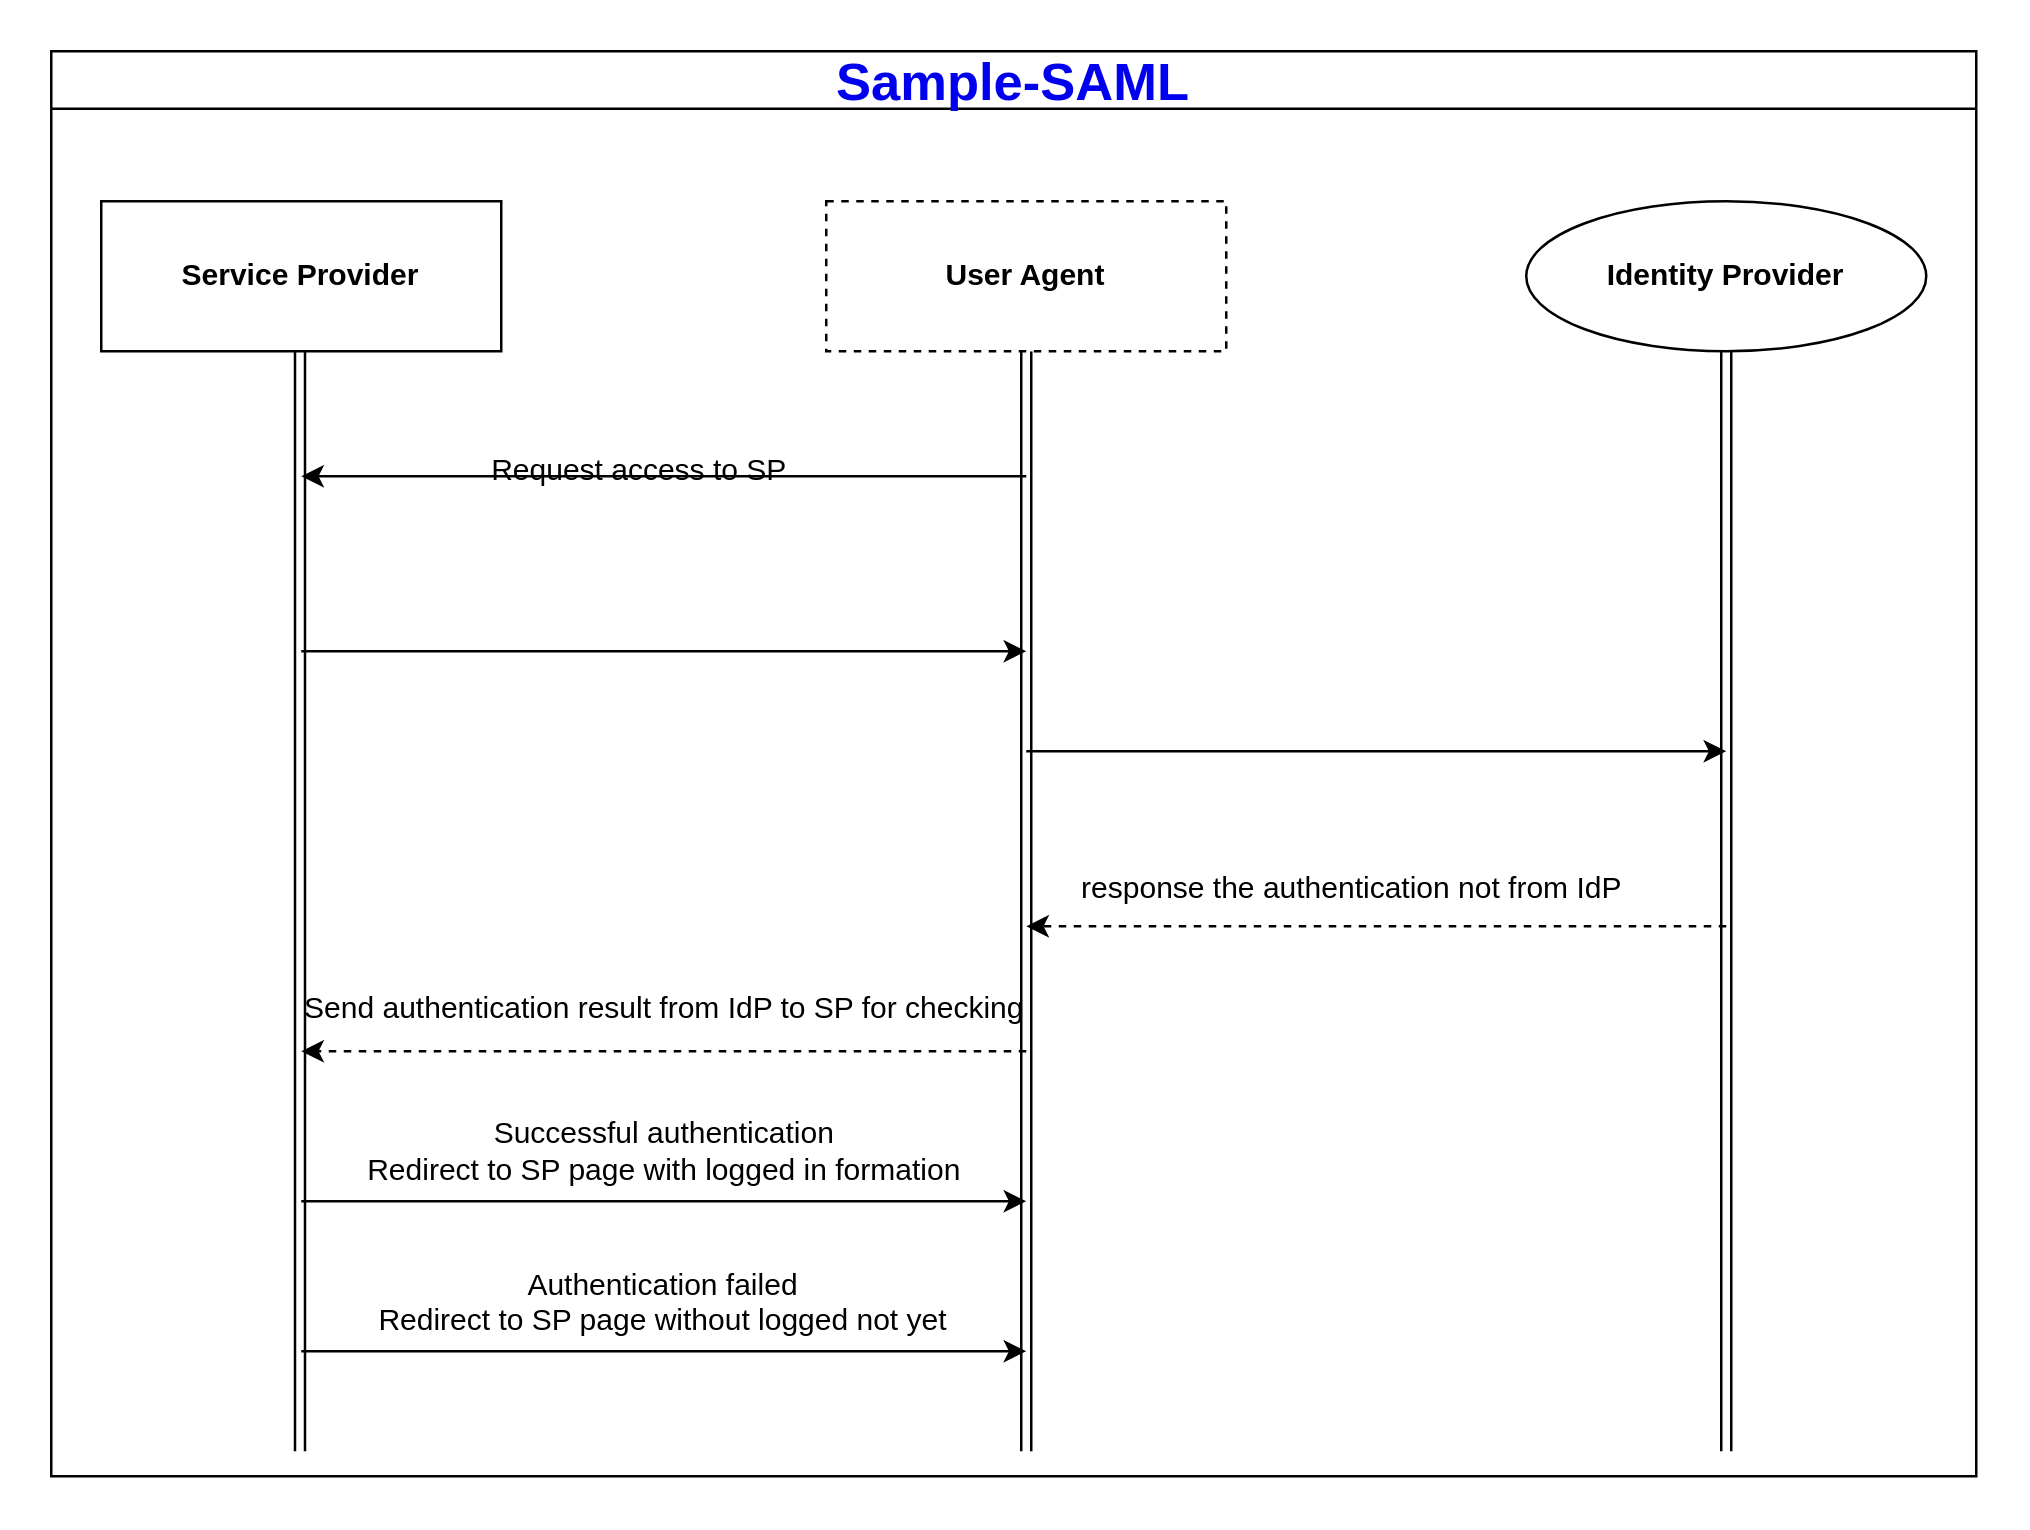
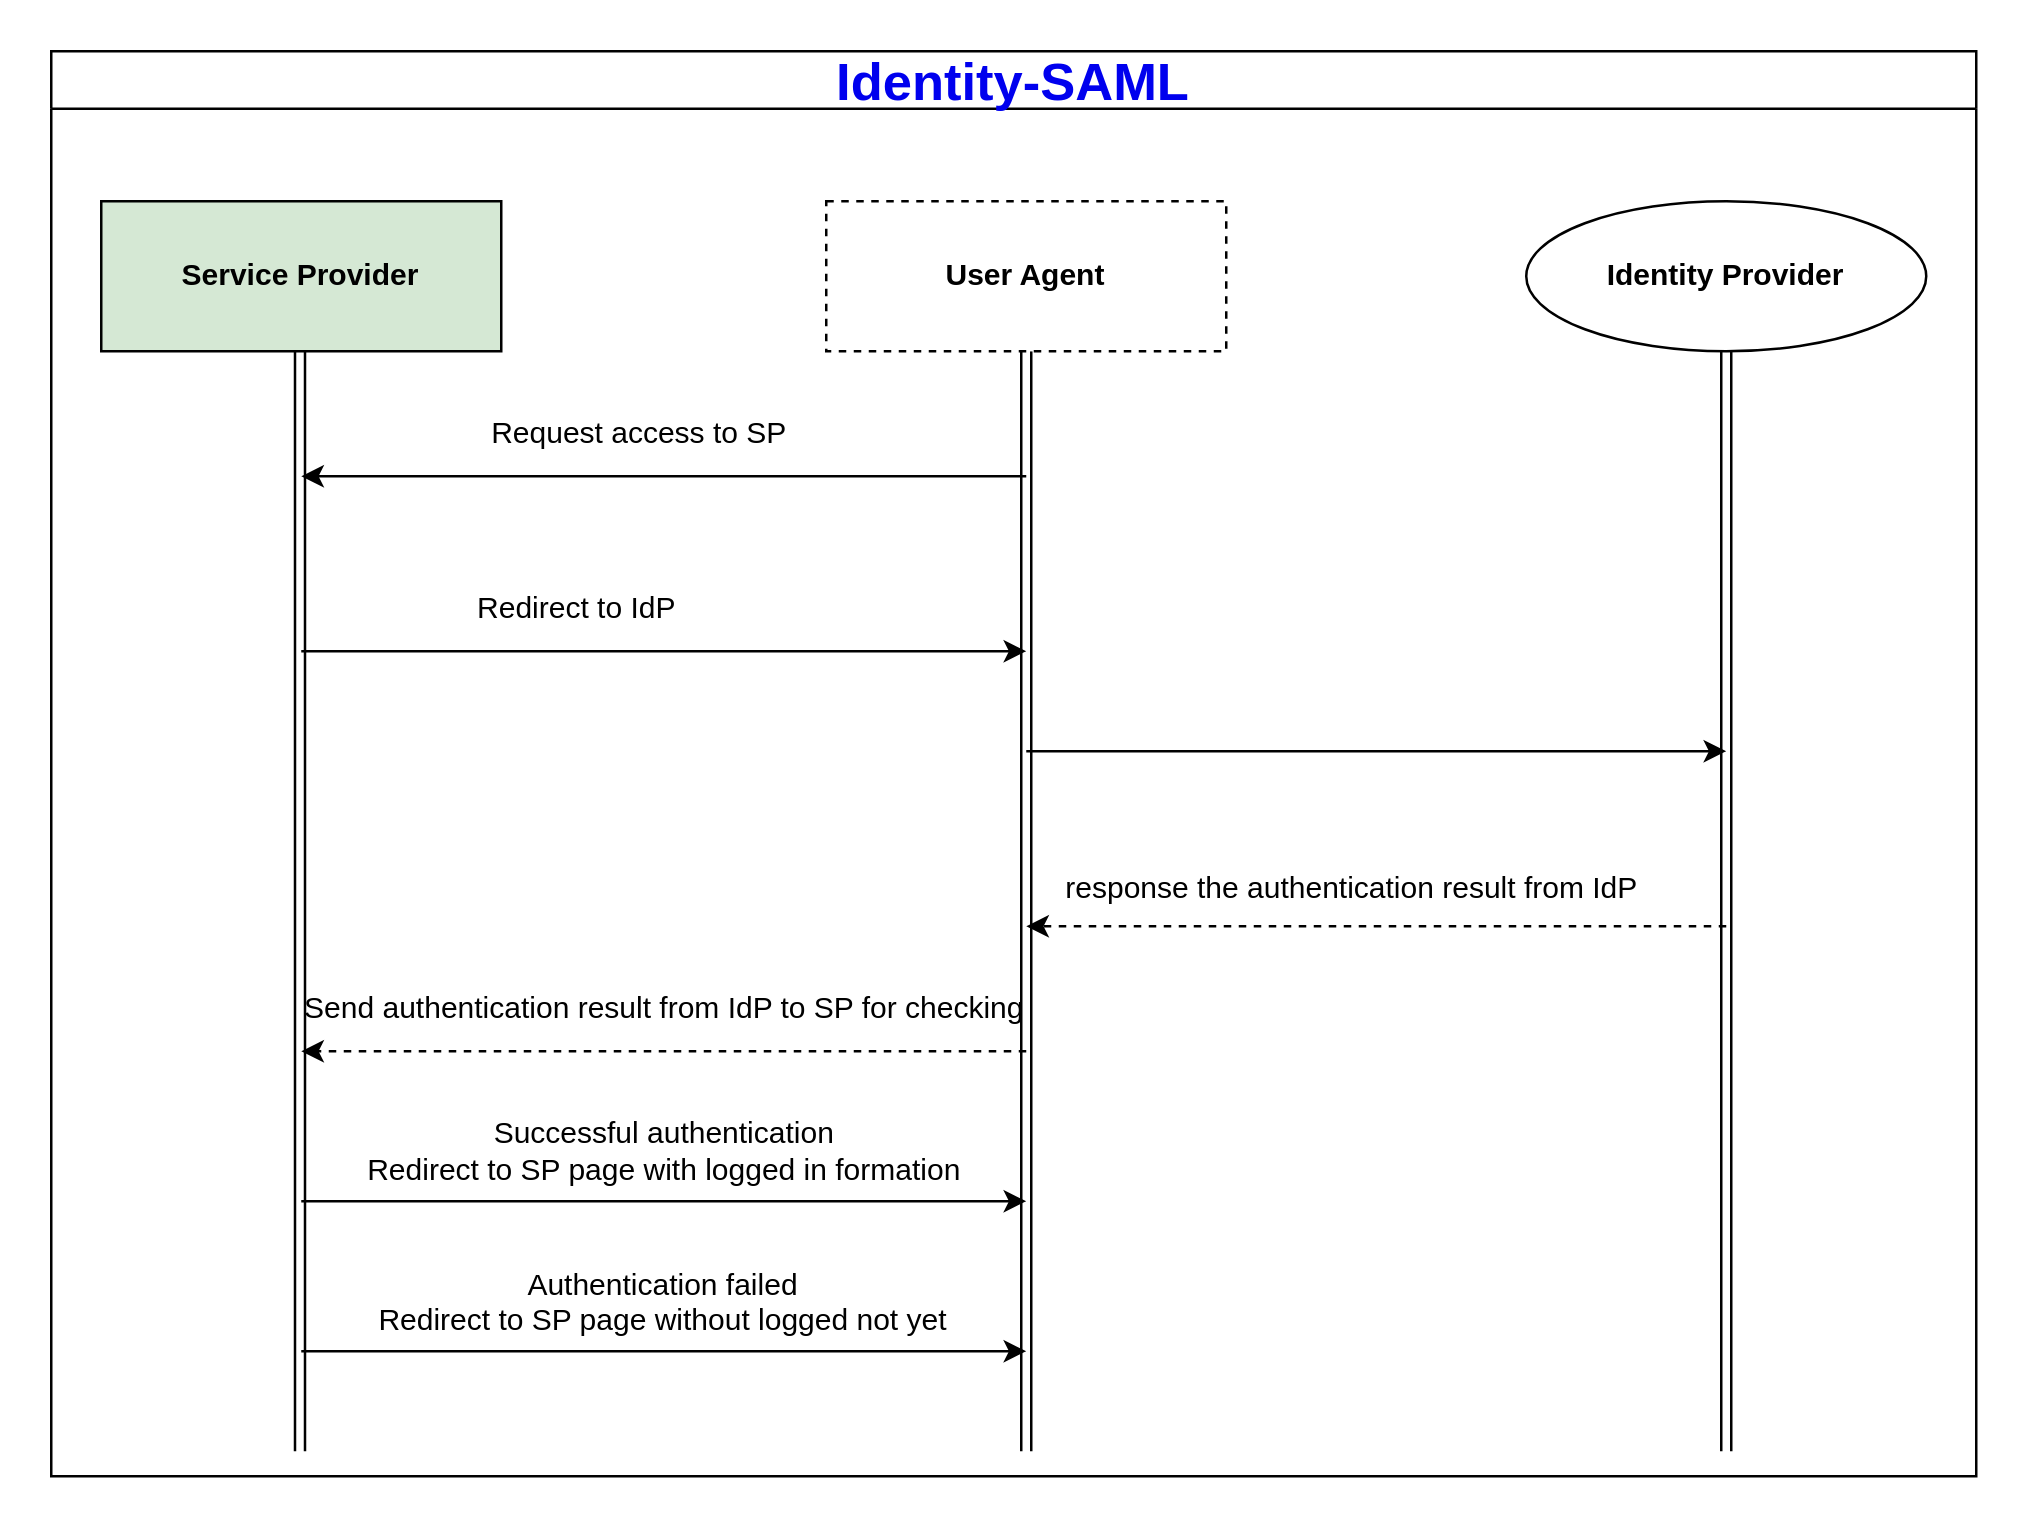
  <mxCell id="0" />
  <mxCell id="1" parent="0" />
- <mxCell id="2" value="&lt;b&gt;Service Provider&lt;/b&gt;" style="rounded=0;whiteSpace=wrap;html=1;" vertex="1" parent="1"><mxGeometry x="40" y="80" width="160" height="60" as="geometry" /></mxCell>
+ <mxCell id="2" value="&lt;b&gt;Service Provider&lt;/b&gt;" style="rounded=0;whiteSpace=wrap;html=1;fillColor=#d5e8d4;" vertex="1" parent="1"><mxGeometry x="40" y="80" width="160" height="60" as="geometry" /></mxCell>
  <mxCell id="3" style="edgeStyle=orthogonalEdgeStyle;rounded=0;orthogonalLoop=1;jettySize=auto;html=1;shape=link;" edge="1" parent="1" source="4"><mxGeometry relative="1" as="geometry"><mxPoint x="410" y="580" as="targetPoint" /></mxGeometry></mxCell>
  <mxCell id="4" value="&lt;b&gt;User Agent&lt;/b&gt;" style="rounded=0;whiteSpace=wrap;html=1;dashed=1;" vertex="1" parent="1"><mxGeometry x="330" y="80" width="160" height="60" as="geometry" /></mxCell>
  <mxCell id="5" style="edgeStyle=orthogonalEdgeStyle;rounded=0;orthogonalLoop=1;jettySize=auto;html=1;shape=link;" edge="1" parent="1" source="6"><mxGeometry relative="1" as="geometry"><mxPoint x="690" y="580" as="targetPoint" /></mxGeometry></mxCell>
  <mxCell id="6" value="&lt;b&gt;Identity Provider&lt;/b&gt;" style="ellipse;whiteSpace=wrap;html=1;" vertex="1" parent="1"><mxGeometry x="610" y="80" width="160" height="60" as="geometry" /></mxCell>
  <mxCell id="7" value="" style="endArrow=classic;html=1;rounded=0;" edge="1" parent="1"><mxGeometry width="50" height="50" relative="1" as="geometry"><mxPoint x="410" y="190" as="sourcePoint" /><mxPoint x="120" y="190" as="targetPoint" /></mxGeometry></mxCell>
- <mxCell id="8" value="Request access to SP" style="text;html=1;align=center;verticalAlign=middle;resizable=0;points=[];autosize=1;strokeColor=none;fillColor=none;" vertex="1" parent="1"><mxGeometry x="185" y="173" width="140" height="30" as="geometry" /></mxCell>
+ <mxCell id="8" value="Request access to SP" style="text;html=1;align=center;verticalAlign=middle;resizable=0;points=[];autosize=1;strokeColor=none;fillColor=none;" vertex="1" parent="1"><mxGeometry x="185" y="158" width="140" height="30" as="geometry" /></mxCell>
  <mxCell id="9" value="" style="endArrow=classic;html=1;rounded=0;" edge="1" parent="1"><mxGeometry width="50" height="50" relative="1" as="geometry"><mxPoint x="120" y="260" as="sourcePoint" /><mxPoint x="410" y="260" as="targetPoint" /></mxGeometry></mxCell>
+ <mxCell id="10" value="Redirect to IdP" style="text;html=1;align=center;verticalAlign=middle;resizable=0;points=[];autosize=1;strokeColor=none;fillColor=none;" vertex="1" parent="1"><mxGeometry x="180" y="228" width="100" height="30" as="geometry" /></mxCell>
  <mxCell id="11" value="" style="endArrow=classic;html=1;rounded=0;" edge="1" parent="1"><mxGeometry width="50" height="50" relative="1" as="geometry"><mxPoint x="410" y="300" as="sourcePoint" /><mxPoint x="690" y="300" as="targetPoint" /></mxGeometry></mxCell>
  <mxCell id="12" value="" style="endArrow=classic;html=1;rounded=0;dashed=1;" edge="1" parent="1"><mxGeometry width="50" height="50" relative="1" as="geometry"><mxPoint x="690" y="370" as="sourcePoint" /><mxPoint x="410" y="370" as="targetPoint" /></mxGeometry></mxCell>
- <mxCell id="13" value="response the authentication not from IdP" style="text;html=1;align=center;verticalAlign=middle;resizable=0;points=[];autosize=1;strokeColor=none;fillColor=none;" vertex="1" parent="1"><mxGeometry x="415" y="340" width="250" height="30" as="geometry" /></mxCell>
+ <mxCell id="13" value="response the authentication result from IdP" style="text;html=1;align=center;verticalAlign=middle;resizable=0;points=[];autosize=1;strokeColor=none;fillColor=none;" vertex="1" parent="1"><mxGeometry x="415" y="340" width="250" height="30" as="geometry" /></mxCell>
  <mxCell id="14" value="" style="endArrow=classic;html=1;rounded=0;dashed=1;" edge="1" parent="1"><mxGeometry width="50" height="50" relative="1" as="geometry"><mxPoint x="410" y="420" as="sourcePoint" /><mxPoint x="120" y="420" as="targetPoint" /></mxGeometry></mxCell>
  <mxCell id="15" value="Send authentication result from IdP to SP for checking" style="text;html=1;align=center;verticalAlign=middle;resizable=0;points=[];autosize=1;strokeColor=none;fillColor=none;" vertex="1" parent="1"><mxGeometry x="110" y="388" width="310" height="30" as="geometry" /></mxCell>
  <mxCell id="16" value="" style="endArrow=classic;html=1;rounded=0;" edge="1" parent="1"><mxGeometry width="50" height="50" relative="1" as="geometry"><mxPoint x="120" y="480" as="sourcePoint" /><mxPoint x="410" y="480" as="targetPoint" /></mxGeometry></mxCell>
  <mxCell id="17" value="Successful authentication&lt;br&gt;Redirect to SP page with logged in formation" style="text;html=1;align=center;verticalAlign=middle;resizable=0;points=[];autosize=1;strokeColor=none;fillColor=none;" vertex="1" parent="1"><mxGeometry x="135" y="440" width="260" height="40" as="geometry" /></mxCell>
  <mxCell id="18" value="" style="endArrow=classic;html=1;rounded=0;" edge="1" parent="1"><mxGeometry width="50" height="50" relative="1" as="geometry"><mxPoint x="120" y="540" as="sourcePoint" /><mxPoint x="410" y="540" as="targetPoint" /></mxGeometry></mxCell>
- <mxCell id="19" value="&lt;a style=&quot;border-color: var(--border-color); font-size: 21px; background-color: transparent; box-sizing: border-box; text-decoration-line: none; text-overflow: ellipsis; overflow-x: hidden !important; display: block !important;&quot; href=&quot;https://github.com/thiemthanh123/Sample-SAML&quot; class=&quot;d-block overflow-x-hidden color-fg-default&quot; data-turbo-frame=&quot;repo-content-turbo-frame&quot; data-pjax=&quot;#repo-content-pjax-container&quot;&gt;Sample-SAML&lt;/a&gt;" style="swimlane;whiteSpace=wrap;html=1;" vertex="1" parent="1"><mxGeometry x="20" y="20" width="770" height="570" as="geometry" /></mxCell>
+ <mxCell id="19" value="&lt;a style=&quot;border-color: var(--border-color); font-size: 21px; background-color: transparent; box-sizing: border-box; text-decoration-line: none; text-overflow: ellipsis; overflow-x: hidden !important; display: block !important;&quot; href=&quot;https://github.com/thiemthanh123/Sample-SAML&quot; class=&quot;d-block overflow-x-hidden color-fg-default&quot; data-turbo-frame=&quot;repo-content-turbo-frame&quot; data-pjax=&quot;#repo-content-pjax-container&quot;&gt;Identity-SAML&lt;/a&gt;" style="swimlane;whiteSpace=wrap;html=1;" vertex="1" parent="1"><mxGeometry x="20" y="20" width="770" height="570" as="geometry" /></mxCell>
  <mxCell id="20" value="Authentication failed&lt;br&gt;Redirect to SP page without logged not yet" style="text;whiteSpace=wrap;html=1;align=center;" vertex="1" parent="19"><mxGeometry x="105" y="480" width="280" height="50" as="geometry" /></mxCell>
  <mxCell id="21" style="edgeStyle=orthogonalEdgeStyle;rounded=0;orthogonalLoop=1;jettySize=auto;html=1;shape=link;strokeWidth=1;" edge="1" parent="19"><mxGeometry relative="1" as="geometry"><mxPoint x="99.5" y="560" as="targetPoint" /><mxPoint x="99.5" y="120" as="sourcePoint" /></mxGeometry></mxCell>
